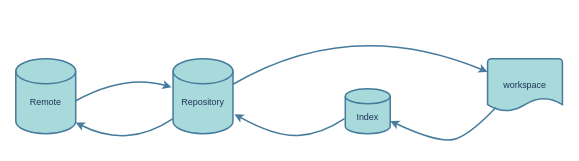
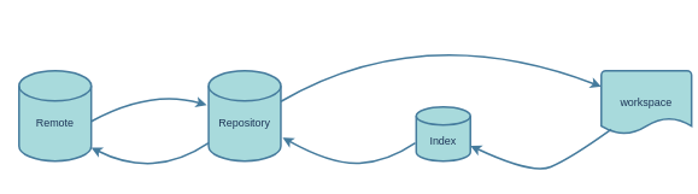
  <mxCell id="0" />
  <mxCell id="1" parent="0" />
  <mxCell id="2" value="&lt;br&gt;Index" style="strokeWidth=2;html=1;shape=mxgraph.flowchart.database;whiteSpace=wrap;rounded=0;labelBackgroundColor=none;fillColor=#A8DADC;strokeColor=#457B9D;fontColor=#1D3557;" parent="1" vertex="1"><mxGeometry x="460" y="118" width="60" height="60" as="geometry" /></mxCell>
- <mxCell id="3" value="workspace" style="strokeWidth=2;html=1;shape=mxgraph.flowchart.document2;whiteSpace=wrap;size=0.25;rounded=0;labelBackgroundColor=none;fillColor=#A8DADC;strokeColor=#457B9D;fontColor=#1D3557;" parent="1" vertex="1"><mxGeometry x="650" y="78" width="100" height="70" as="geometry" /></mxCell>
+ <mxCell id="3" value="workspace" style="strokeWidth=2;html=1;shape=mxgraph.flowchart.document2;whiteSpace=wrap;size=0.25;rounded=0;labelBackgroundColor=none;fillColor=#A8DADC;strokeColor=#457B9D;fontColor=#1D3557;" parent="1" vertex="1"><mxGeometry x="665" y="78" width="100" height="70" as="geometry" /></mxCell>
  <mxCell id="4" value="&lt;br&gt;Remote" style="strokeWidth=2;html=1;shape=mxgraph.flowchart.database;whiteSpace=wrap;rounded=0;labelBackgroundColor=none;fillColor=#A8DADC;strokeColor=#457B9D;fontColor=#1D3557;" parent="1" vertex="1"><mxGeometry x="20" y="78" width="80" height="100" as="geometry" /></mxCell>
  <mxCell id="5" value="&lt;br&gt;Repository" style="strokeWidth=2;html=1;shape=mxgraph.flowchart.database;whiteSpace=wrap;rounded=0;labelBackgroundColor=none;fillColor=#A8DADC;strokeColor=#457B9D;fontColor=#1D3557;" parent="1" vertex="1"><mxGeometry x="230" y="78" width="80" height="100" as="geometry" /></mxCell>
  <mxCell id="6" value="" style="endArrow=classic;html=1;startSize=10;curved=1;strokeWidth=2;rounded=0;labelBackgroundColor=none;fontColor=default;strokeColor=#457B9D;" parent="1" edge="1"><mxGeometry width="50" height="50" relative="1" as="geometry"><mxPoint x="100" y="134" as="sourcePoint" /><mxPoint x="228" y="116" as="targetPoint" /><Array as="points"><mxPoint x="166" y="98" /></Array></mxGeometry></mxCell>
  <mxCell id="7" value="" style="endArrow=classic;html=1;entryX=0;entryY=0.25;entryDx=0;entryDy=0;entryPerimeter=0;curved=1;strokeWidth=2;rounded=0;labelBackgroundColor=none;fontColor=default;strokeColor=#457B9D;" parent="1" target="3" edge="1"><mxGeometry width="50" height="50" relative="1" as="geometry"><mxPoint x="310" y="112" as="sourcePoint" /><mxPoint x="360" y="62" as="targetPoint" /><Array as="points"><mxPoint x="468" y="20" /></Array></mxGeometry></mxCell>
  <mxCell id="8" value="" style="endArrow=classic;html=1;curved=1;strokeWidth=2;exitX=0.11;exitY=0.929;exitDx=0;exitDy=0;exitPerimeter=0;rounded=0;labelBackgroundColor=none;fontColor=default;strokeColor=#457B9D;" parent="1" source="3" edge="1"><mxGeometry width="50" height="50" relative="1" as="geometry"><mxPoint x="663" y="158" as="sourcePoint" /><mxPoint x="520" y="160.98" as="targetPoint" /><Array as="points"><mxPoint x="630" y="176" /><mxPoint x="588" y="193" /></Array></mxGeometry></mxCell>
  <mxCell id="9" value="" style="endArrow=classic;html=1;curved=1;strokeWidth=2;rounded=0;labelBackgroundColor=none;fontColor=default;strokeColor=#457B9D;" parent="1" edge="1"><mxGeometry width="50" height="50" relative="1" as="geometry"><mxPoint x="459" y="158" as="sourcePoint" /><mxPoint x="312" y="152" as="targetPoint" /><Array as="points"><mxPoint x="428" y="179" /><mxPoint x="366" y="182" /></Array></mxGeometry></mxCell>
  <mxCell id="10" value="" style="endArrow=classic;html=1;curved=1;strokeWidth=2;entryX=1;entryY=0.85;entryDx=0;entryDy=0;entryPerimeter=0;rounded=0;labelBackgroundColor=none;fontColor=default;strokeColor=#457B9D;" parent="1" target="4" edge="1"><mxGeometry width="50" height="50" relative="1" as="geometry"><mxPoint x="230" y="158" as="sourcePoint" /><mxPoint x="108" y="170" as="targetPoint" /><Array as="points"><mxPoint x="199" y="179" /><mxPoint x="137" y="182" /></Array></mxGeometry></mxCell>
